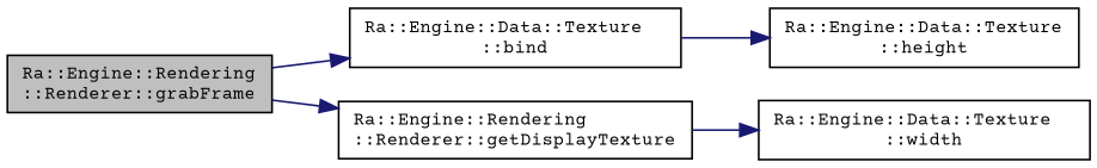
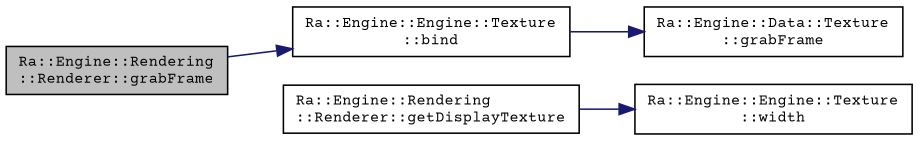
  digraph {
    fontname="Courier Prime"
    rankdir=LR
    node [color=black fillcolor=white fontname="Courier Prime" fontsize=10 shape=record style=filled]
    edge [color=midnightblue fontname="Courier Prime" fontsize=10 labelfontname=Helvetica labelfontsize=10 style=solid]
    n1 [fillcolor=grey75 fontcolor=black height=0.2 label="Ra::Engine::Rendering\l::Renderer::grabFrame" width=0.4]
-   n2 [height=0.2 label="Ra::Engine::Data::Texture\l::bind" width=0.4]
+   n2 [height=0.2 label="Ra::Engine::Engine::Texture\l::bind" width=0.4]
    n3 [height=0.2 label="Ra::Engine::Rendering\l::Renderer::getDisplayTexture" width=0.4]
-   n4 [height=0.2 label="Ra::Engine::Data::Texture\l::height" width=0.4]
-   n5 [height=0.2 label="Ra::Engine::Data::Texture\l::width" width=0.4]
+   n4 [height=0.2 label="Ra::Engine::Data::Texture\l::grabFrame" width=0.4]
+   n5 [height=0.2 label="Ra::Engine::Engine::Texture\l::width" width=0.4]
    n1 -> n2
-   n1 -> n3
    n2 -> n4
    n3 -> n5
  }
